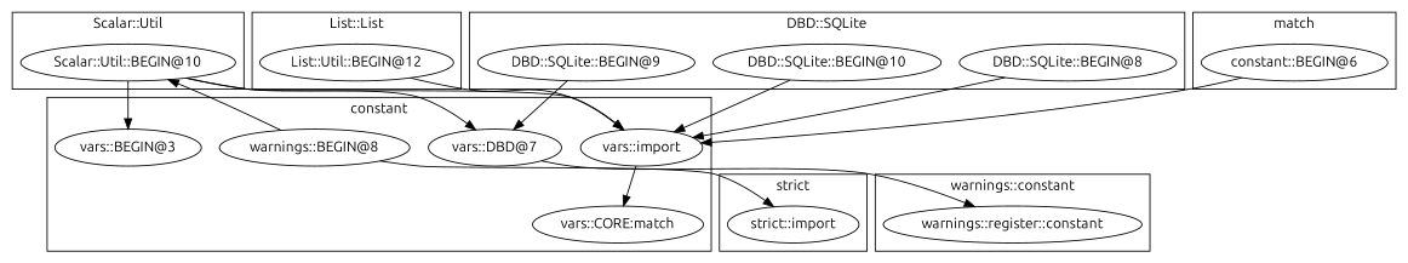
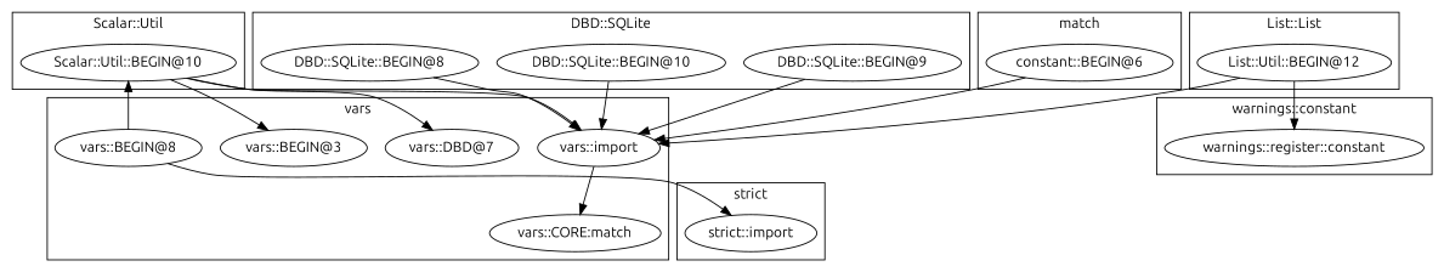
  digraph {
    fontname=Ubuntu
    node [fontname=Ubuntu]
    edge [fontname=Ubuntu]
    "vars::BEGIN@3"
-   "vars::BEGIN@8" [label="warnings::BEGIN@8"]
+   "vars::BEGIN@8"
    "vars::import"
    "vars::CORE:match"
    n5 [label="vars::DBD@7"]
    "List::Util::BEGIN@12"
    "strict::import"
    "Scalar::Util::BEGIN@10"
    "DBD::SQLite::BEGIN@9"
    "DBD::SQLite::BEGIN@10"
    "DBD::SQLite::BEGIN@8"
    "constant::BEGIN@6"
    n13 [label="warnings::register::constant"]
    subgraph cluster_1 {
-     label=constant
+     label=vars
      "vars::BEGIN@3"
      "vars::BEGIN@8"
      "vars::import"
      "vars::CORE:match"
      n5
    }
    subgraph cluster_2 {
      label="List::List"
      "List::Util::BEGIN@12"
    }
    subgraph cluster_3 {
      label="strict"
      "strict::import"
    }
    subgraph cluster_4 {
      label="Scalar::Util"
      "Scalar::Util::BEGIN@10"
    }
    subgraph cluster_5 {
      label="DBD::SQLite"
      "DBD::SQLite::BEGIN@9"
      "DBD::SQLite::BEGIN@10"
      "DBD::SQLite::BEGIN@8"
    }
    subgraph cluster_6 {
      label=match
      "constant::BEGIN@6"
    }
    subgraph cluster_7 {
      label="warnings::constant"
      n13
    }
    "vars::BEGIN@8" -> "strict::import"
    "vars::BEGIN@8" -> "Scalar::Util::BEGIN@10"
    "vars::import" -> "vars::CORE:match"
-   n5 -> n13
+   "List::Util::BEGIN@12" -> n13
    "List::Util::BEGIN@12" -> "vars::import"
    "Scalar::Util::BEGIN@10" -> "vars::BEGIN@3"
    "Scalar::Util::BEGIN@10" -> "vars::import"
    "Scalar::Util::BEGIN@10" -> n5
-   "DBD::SQLite::BEGIN@9" -> n5
+   "DBD::SQLite::BEGIN@9" -> "vars::import"
    "DBD::SQLite::BEGIN@10" -> "vars::import"
    "DBD::SQLite::BEGIN@8" -> "vars::import"
    "constant::BEGIN@6" -> "vars::import"
  }
